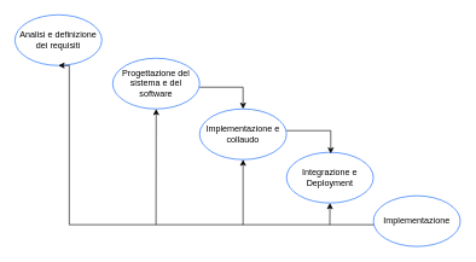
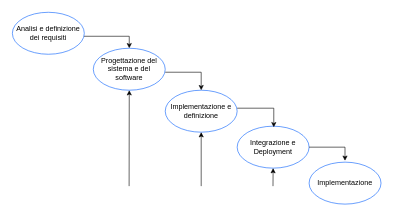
  <mxCell id="0" />
  <mxCell id="1" parent="0" />
+ <mxCell id="2" style="edgeStyle=orthogonalEdgeStyle;rounded=0;orthogonalLoop=1;jettySize=auto;html=1;entryX=0.5;entryY=0;entryDx=0;entryDy=0;" edge="1" parent="1" source="3" target="4"><mxGeometry relative="1" as="geometry"><Array as="points"><mxPoint x="215" y="60" /></Array></mxGeometry></mxCell>
  <mxCell id="3" value="Analisi e definizione dei requisiti" style="ellipse;whiteSpace=wrap;html=1;fillColor=none;strokeColor=#0861FC;" vertex="1" parent="1"><mxGeometry x="20" y="20" width="120" height="70" as="geometry" /></mxCell>
  <mxCell id="4" value="Progettazione del sistema e del software" style="ellipse;whiteSpace=wrap;html=1;fillColor=none;strokeColor=#0861FC;" vertex="1" parent="1"><mxGeometry x="155" y="80" width="120" height="70" as="geometry" /></mxCell>
- <mxCell id="5" value="Implementazione e collaudo" style="ellipse;whiteSpace=wrap;html=1;fillColor=none;strokeColor=#0861FC;" vertex="1" parent="1"><mxGeometry x="275" y="150" width="120" height="70" as="geometry" /></mxCell>
+ <mxCell id="5" value="Implementazione e definizione" style="ellipse;whiteSpace=wrap;html=1;fillColor=none;strokeColor=#0861FC;" vertex="1" parent="1"><mxGeometry x="275" y="150" width="120" height="70" as="geometry" /></mxCell>
  <mxCell id="6" value="Integrazione e Deployment" style="ellipse;whiteSpace=wrap;html=1;fillColor=none;strokeColor=#0861FC;" vertex="1" parent="1"><mxGeometry x="395" y="210" width="120" height="70" as="geometry" /></mxCell>
- <mxCell id="7" style="edgeStyle=orthogonalEdgeStyle;rounded=0;orthogonalLoop=1;jettySize=auto;html=1;entryX=0.5;entryY=1;entryDx=0;entryDy=0;" edge="1" parent="1" source="8" target="3"><mxGeometry relative="1" as="geometry"><Array as="points"><mxPoint x="95" y="310" /></Array></mxGeometry></mxCell>
  <mxCell id="8" value="Implementazione" style="ellipse;whiteSpace=wrap;html=1;fillColor=none;strokeColor=#0861FC;" vertex="1" parent="1"><mxGeometry x="515" y="270" width="120" height="70" as="geometry" /></mxCell>
  <mxCell id="9" style="edgeStyle=orthogonalEdgeStyle;rounded=0;orthogonalLoop=1;jettySize=auto;html=1;entryX=0.5;entryY=0;entryDx=0;entryDy=0;" edge="1" parent="1" target="5"><mxGeometry relative="1" as="geometry"><mxPoint x="275" y="120" as="sourcePoint" /><mxPoint x="335" y="150" as="targetPoint" /><Array as="points"><mxPoint x="335" y="120" /></Array></mxGeometry></mxCell>
  <mxCell id="10" style="edgeStyle=orthogonalEdgeStyle;rounded=0;orthogonalLoop=1;jettySize=auto;html=1;entryX=0.509;entryY=0.026;entryDx=0;entryDy=0;entryPerimeter=0;" edge="1" parent="1" target="6"><mxGeometry relative="1" as="geometry"><mxPoint x="395" y="180" as="sourcePoint" /><mxPoint x="456" y="210" as="targetPoint" /><Array as="points"><mxPoint x="456" y="180" /></Array></mxGeometry></mxCell>
  <mxCell id="11" value="" style="endArrow=classic;html=1;rounded=0;entryX=0.5;entryY=1;entryDx=0;entryDy=0;" edge="1" parent="1" target="5"><mxGeometry width="50" height="50" relative="1" as="geometry"><mxPoint x="335" y="310" as="sourcePoint" /><mxPoint x="365" y="190" as="targetPoint" /></mxGeometry></mxCell>
  <mxCell id="12" value="" style="endArrow=classic;html=1;rounded=0;entryX=0.5;entryY=1;entryDx=0;entryDy=0;" edge="1" parent="1" target="4"><mxGeometry width="50" height="50" relative="1" as="geometry"><mxPoint x="214.76" y="310" as="sourcePoint" /><mxPoint x="214.76" y="220" as="targetPoint" /></mxGeometry></mxCell>
  <mxCell id="13" value="" style="endArrow=classic;html=1;rounded=0;" edge="1" parent="1" target="6"><mxGeometry width="50" height="50" relative="1" as="geometry"><mxPoint x="454.76" y="310" as="sourcePoint" /><mxPoint x="454.76" y="220" as="targetPoint" /></mxGeometry></mxCell>
+ <mxCell id="14" style="edgeStyle=orthogonalEdgeStyle;rounded=0;orthogonalLoop=1;jettySize=auto;html=1;entryX=0.499;entryY=-0.033;entryDx=0;entryDy=0;entryPerimeter=0;exitX=1;exitY=0.5;exitDx=0;exitDy=0;" edge="1" parent="1" source="6" target="8"><mxGeometry relative="1" as="geometry"><Array as="points"><mxPoint x="575" y="245" /></Array></mxGeometry></mxCell>
